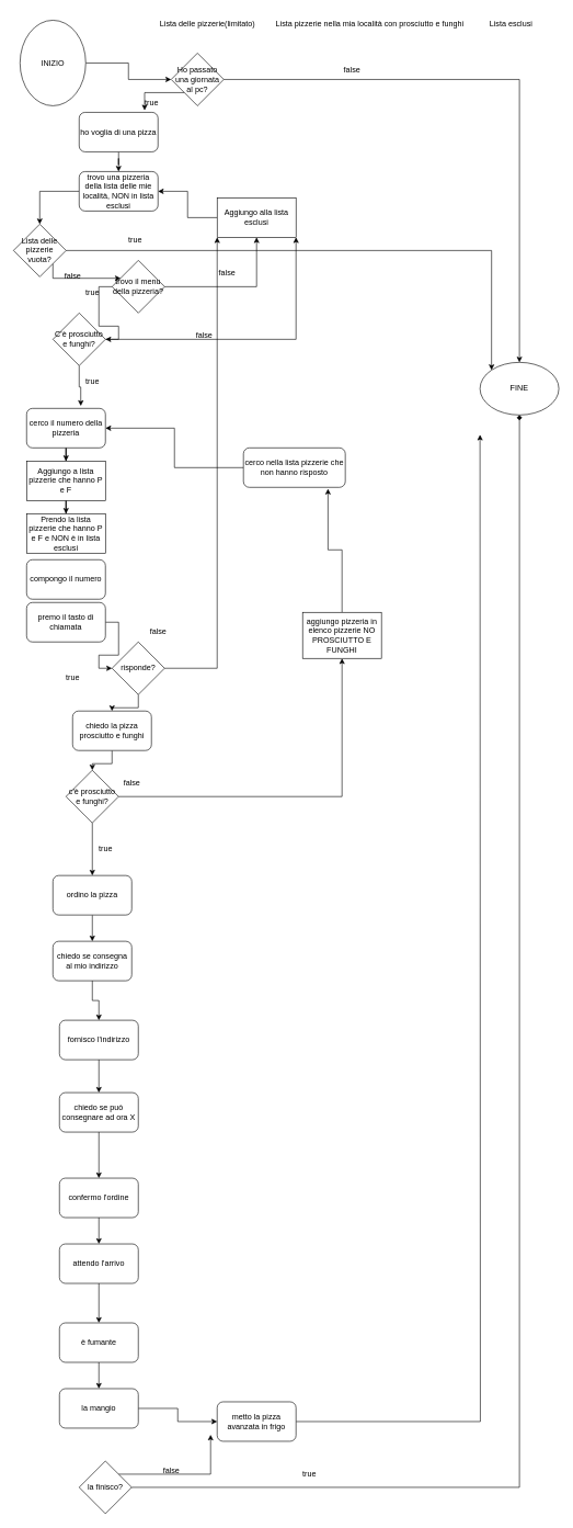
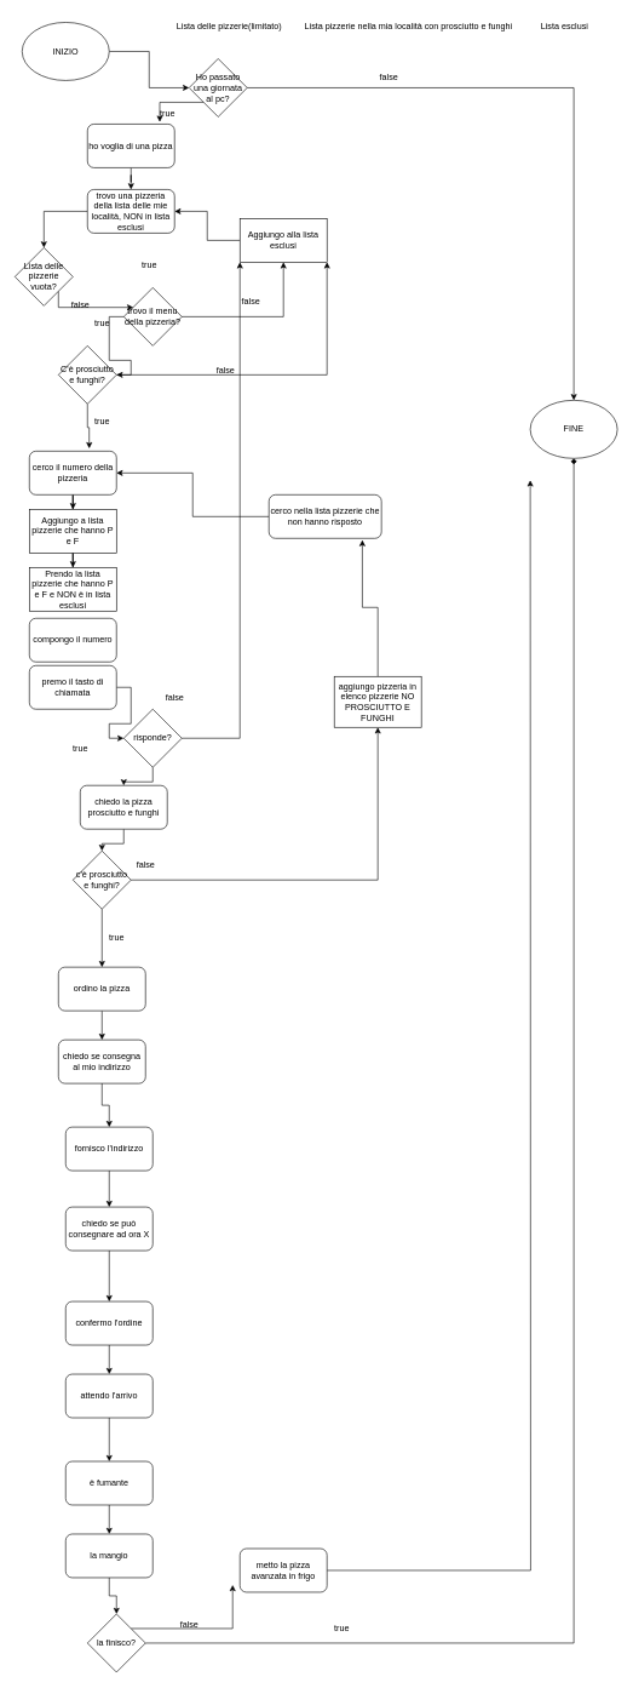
  <mxCell id="0" />
  <mxCell id="1" parent="0" />
  <mxCell id="2" style="edgeStyle=orthogonalEdgeStyle;rounded=0;orthogonalLoop=1;jettySize=auto;html=1;exitX=1;exitY=0.5;exitDx=0;exitDy=0;" parent="1" source="3" target="7" edge="1"><mxGeometry relative="1" as="geometry" /></mxCell>
- <mxCell id="3" value="INIZIO" style="ellipse;whiteSpace=wrap;html=1;" parent="1" vertex="1"><mxGeometry x="30" y="30" width="100" height="130" as="geometry" /></mxCell>
+ <mxCell id="3" value="INIZIO" style="ellipse;whiteSpace=wrap;html=1;" parent="1" vertex="1"><mxGeometry x="30" y="30" width="120" height="80" as="geometry" /></mxCell>
  <mxCell id="4" value="FINE" style="ellipse;whiteSpace=wrap;html=1;" parent="1" vertex="1"><mxGeometry x="730" y="550" width="120" height="80" as="geometry" /></mxCell>
  <mxCell id="5" style="edgeStyle=orthogonalEdgeStyle;rounded=0;orthogonalLoop=1;jettySize=auto;html=1;exitX=0;exitY=1;exitDx=0;exitDy=0;entryX=0.83;entryY=-0.05;entryDx=0;entryDy=0;entryPerimeter=0;" parent="1" source="7" target="9" edge="1"><mxGeometry relative="1" as="geometry"><mxPoint x="210" y="170" as="targetPoint" /></mxGeometry></mxCell>
  <mxCell id="6" style="edgeStyle=orthogonalEdgeStyle;rounded=0;orthogonalLoop=1;jettySize=auto;html=1;" parent="1" source="7" target="4" edge="1"><mxGeometry relative="1" as="geometry" /></mxCell>
  <mxCell id="7" value="Ho passato una giornata al pc?" style="rhombus;whiteSpace=wrap;html=1;" parent="1" vertex="1"><mxGeometry x="260" y="80" width="80" height="80" as="geometry" /></mxCell>
  <mxCell id="8" value="" style="edgeStyle=orthogonalEdgeStyle;rounded=0;orthogonalLoop=1;jettySize=auto;html=1;" parent="1" source="9" target="13" edge="1"><mxGeometry relative="1" as="geometry" /></mxCell>
  <mxCell id="9" value="ho voglia di una pizza" style="rounded=1;whiteSpace=wrap;html=1;" parent="1" vertex="1"><mxGeometry x="120" y="170" width="120" height="60" as="geometry" /></mxCell>
  <mxCell id="10" value="true" style="text;html=1;align=center;verticalAlign=middle;resizable=0;points=[];autosize=1;strokeColor=none;fillColor=none;" parent="1" vertex="1"><mxGeometry x="210" y="140" width="40" height="30" as="geometry" /></mxCell>
  <mxCell id="11" value="false" style="text;html=1;align=center;verticalAlign=middle;resizable=0;points=[];autosize=1;strokeColor=none;fillColor=none;" parent="1" vertex="1"><mxGeometry x="510" y="90" width="50" height="30" as="geometry" /></mxCell>
  <mxCell id="12" value="" style="edgeStyle=orthogonalEdgeStyle;rounded=0;orthogonalLoop=1;jettySize=auto;html=1;" parent="1" source="13" target="75" edge="1"><mxGeometry relative="1" as="geometry" /></mxCell>
  <mxCell id="13" value="trovo una pizzeria della lista delle mie località, NON in lista esclusi" style="rounded=1;whiteSpace=wrap;html=1;" parent="1" vertex="1"><mxGeometry x="120" y="260" width="120" height="60" as="geometry" /></mxCell>
  <mxCell id="14" value="" style="edgeStyle=orthogonalEdgeStyle;rounded=0;orthogonalLoop=1;jettySize=auto;html=1;" parent="1" source="15" target="70" edge="1"><mxGeometry relative="1" as="geometry" /></mxCell>
  <mxCell id="15" value="cerco il numero della pizzeria" style="rounded=1;whiteSpace=wrap;html=1;" parent="1" vertex="1"><mxGeometry x="40" y="620" width="120" height="60" as="geometry" /></mxCell>
  <mxCell id="16" value="compongo il numero" style="rounded=1;whiteSpace=wrap;html=1;" parent="1" vertex="1"><mxGeometry x="40" y="850" width="120" height="60" as="geometry" /></mxCell>
  <mxCell id="17" value="" style="edgeStyle=orthogonalEdgeStyle;rounded=0;orthogonalLoop=1;jettySize=auto;html=1;entryX=0;entryY=1;entryDx=0;entryDy=0;" parent="1" source="19" target="64" edge="1"><mxGeometry relative="1" as="geometry"><mxPoint x="320" y="840" as="targetPoint" /></mxGeometry></mxCell>
  <mxCell id="18" value="" style="edgeStyle=orthogonalEdgeStyle;rounded=0;orthogonalLoop=1;jettySize=auto;html=1;" parent="1" source="19" target="23" edge="1"><mxGeometry relative="1" as="geometry" /></mxCell>
  <mxCell id="19" value="risponde?" style="rhombus;whiteSpace=wrap;html=1;" parent="1" vertex="1"><mxGeometry x="170" y="975" width="80" height="80" as="geometry" /></mxCell>
  <mxCell id="20" value="" style="edgeStyle=orthogonalEdgeStyle;rounded=0;orthogonalLoop=1;jettySize=auto;html=1;" parent="1" source="21" target="19" edge="1"><mxGeometry relative="1" as="geometry" /></mxCell>
  <mxCell id="21" value="premo il tasto di chiamata" style="rounded=1;whiteSpace=wrap;html=1;" parent="1" vertex="1"><mxGeometry x="40" y="915" width="120" height="60" as="geometry" /></mxCell>
  <mxCell id="22" value="" style="edgeStyle=orthogonalEdgeStyle;rounded=0;orthogonalLoop=1;jettySize=auto;html=1;" parent="1" source="23" target="30" edge="1"><mxGeometry relative="1" as="geometry" /></mxCell>
  <mxCell id="23" value="chiedo la pizza prosciutto e funghi" style="rounded=1;whiteSpace=wrap;html=1;" parent="1" vertex="1"><mxGeometry x="110" y="1080" width="120" height="60" as="geometry" /></mxCell>
  <mxCell id="24" value="false" style="text;html=1;align=center;verticalAlign=middle;resizable=0;points=[];autosize=1;strokeColor=none;fillColor=none;" parent="1" vertex="1"><mxGeometry x="215" y="945" width="50" height="30" as="geometry" /></mxCell>
  <mxCell id="25" value="true" style="text;html=1;align=center;verticalAlign=middle;resizable=0;points=[];autosize=1;strokeColor=none;fillColor=none;" parent="1" vertex="1"><mxGeometry x="90" y="1015" width="40" height="30" as="geometry" /></mxCell>
  <mxCell id="26" style="edgeStyle=orthogonalEdgeStyle;rounded=0;orthogonalLoop=1;jettySize=auto;html=1;" parent="1" source="27" target="38" edge="1"><mxGeometry relative="1" as="geometry" /></mxCell>
  <mxCell id="27" value="ordino la pizza" style="rounded=1;whiteSpace=wrap;html=1;" parent="1" vertex="1"><mxGeometry x="80" y="1330" width="120" height="60" as="geometry" /></mxCell>
  <mxCell id="28" value="" style="edgeStyle=orthogonalEdgeStyle;rounded=0;orthogonalLoop=1;jettySize=auto;html=1;" parent="1" source="30" target="27" edge="1"><mxGeometry relative="1" as="geometry" /></mxCell>
  <mxCell id="29" style="edgeStyle=orthogonalEdgeStyle;rounded=0;orthogonalLoop=1;jettySize=auto;html=1;" parent="1" source="30" target="43" edge="1"><mxGeometry relative="1" as="geometry" /></mxCell>
  <mxCell id="30" value="c'è prosciutto e funghi?" style="rhombus;whiteSpace=wrap;html=1;" parent="1" vertex="1"><mxGeometry x="100" y="1170" width="80" height="80" as="geometry" /></mxCell>
  <mxCell id="31" value="false" style="text;html=1;align=center;verticalAlign=middle;resizable=0;points=[];autosize=1;strokeColor=none;fillColor=none;" parent="1" vertex="1"><mxGeometry x="175" y="1175" width="50" height="30" as="geometry" /></mxCell>
  <mxCell id="32" value="true" style="text;html=1;align=center;verticalAlign=middle;resizable=0;points=[];autosize=1;strokeColor=none;fillColor=none;" parent="1" vertex="1"><mxGeometry x="140" y="1275" width="40" height="30" as="geometry" /></mxCell>
  <mxCell id="33" value="Lista pizzerie nella mia località con prosciutto e funghi" style="text;html=1;align=center;verticalAlign=middle;resizable=0;points=[];autosize=1;strokeColor=none;fillColor=none;" parent="1" vertex="1"><mxGeometry x="407" y="20" width="310" height="30" as="geometry" /></mxCell>
  <mxCell id="34" value="Lista esclusi" style="text;html=1;align=center;verticalAlign=middle;resizable=0;points=[];autosize=1;strokeColor=none;fillColor=none;" parent="1" vertex="1"><mxGeometry x="732" y="20" width="90" height="30" as="geometry" /></mxCell>
  <mxCell id="35" style="edgeStyle=orthogonalEdgeStyle;rounded=0;orthogonalLoop=1;jettySize=auto;html=1;" parent="1" source="36" target="15" edge="1"><mxGeometry relative="1" as="geometry" /></mxCell>
  <mxCell id="36" value="cerco nella lista pizzerie che non hanno risposto" style="rounded=1;whiteSpace=wrap;html=1;" parent="1" vertex="1"><mxGeometry x="370" y="680" width="155" height="60" as="geometry" /></mxCell>
  <mxCell id="37" value="" style="edgeStyle=orthogonalEdgeStyle;rounded=0;orthogonalLoop=1;jettySize=auto;html=1;" parent="1" source="38" target="45" edge="1"><mxGeometry relative="1" as="geometry" /></mxCell>
  <mxCell id="38" value="chiedo se consegna al mio indirizzo" style="rounded=1;whiteSpace=wrap;html=1;" parent="1" vertex="1"><mxGeometry x="80" y="1430" width="120" height="60" as="geometry" /></mxCell>
  <mxCell id="39" style="edgeStyle=orthogonalEdgeStyle;rounded=0;orthogonalLoop=1;jettySize=auto;html=1;entryX=1;entryY=1;entryDx=0;entryDy=0;" parent="1" source="41" target="64" edge="1"><mxGeometry relative="1" as="geometry" /></mxCell>
  <mxCell id="40" style="edgeStyle=orthogonalEdgeStyle;rounded=0;orthogonalLoop=1;jettySize=auto;html=1;entryX=0.687;entryY=-0.063;entryDx=0;entryDy=0;entryPerimeter=0;" parent="1" source="41" target="15" edge="1"><mxGeometry relative="1" as="geometry"><mxPoint x="120" y="600" as="targetPoint" /></mxGeometry></mxCell>
  <mxCell id="41" value="C'è prosciutto e funghi?" style="rhombus;whiteSpace=wrap;html=1;" parent="1" vertex="1"><mxGeometry x="80" y="475" width="80" height="80" as="geometry" /></mxCell>
  <mxCell id="42" style="edgeStyle=orthogonalEdgeStyle;rounded=0;orthogonalLoop=1;jettySize=auto;html=1;entryX=0.83;entryY=1.037;entryDx=0;entryDy=0;entryPerimeter=0;" parent="1" source="43" target="36" edge="1"><mxGeometry relative="1" as="geometry" /></mxCell>
  <mxCell id="43" value="aggiungo pizzeria in elenco pizzerie NO PROSCIUTTO E FUNGHI" style="rounded=0;whiteSpace=wrap;html=1;" parent="1" vertex="1"><mxGeometry x="460" y="930" width="120" height="70" as="geometry" /></mxCell>
  <mxCell id="44" value="" style="edgeStyle=orthogonalEdgeStyle;rounded=0;orthogonalLoop=1;jettySize=auto;html=1;" parent="1" source="45" target="47" edge="1"><mxGeometry relative="1" as="geometry" /></mxCell>
  <mxCell id="45" value="fornisco l'indirizzo" style="rounded=1;whiteSpace=wrap;html=1;" parent="1" vertex="1"><mxGeometry x="90" y="1550" width="120" height="60" as="geometry" /></mxCell>
  <mxCell id="46" style="edgeStyle=orthogonalEdgeStyle;rounded=0;orthogonalLoop=1;jettySize=auto;html=1;entryX=0.5;entryY=0;entryDx=0;entryDy=0;" parent="1" source="47" target="49" edge="1"><mxGeometry relative="1" as="geometry" /></mxCell>
  <mxCell id="47" value="chiedo se può consegnare ad ora X" style="rounded=1;whiteSpace=wrap;html=1;" parent="1" vertex="1"><mxGeometry x="90" y="1660" width="120" height="60" as="geometry" /></mxCell>
  <mxCell id="48" style="edgeStyle=orthogonalEdgeStyle;rounded=0;orthogonalLoop=1;jettySize=auto;html=1;entryX=0.5;entryY=0;entryDx=0;entryDy=0;" parent="1" source="49" target="51" edge="1"><mxGeometry relative="1" as="geometry" /></mxCell>
  <mxCell id="49" value="confermo l'ordine" style="rounded=1;whiteSpace=wrap;html=1;" parent="1" vertex="1"><mxGeometry x="90" y="1790" width="120" height="60" as="geometry" /></mxCell>
  <mxCell id="50" value="" style="edgeStyle=orthogonalEdgeStyle;rounded=0;orthogonalLoop=1;jettySize=auto;html=1;" parent="1" source="51" target="53" edge="1"><mxGeometry relative="1" as="geometry" /></mxCell>
  <mxCell id="51" value="attendo l'arrivo" style="rounded=1;whiteSpace=wrap;html=1;" parent="1" vertex="1"><mxGeometry x="90" y="1890" width="120" height="60" as="geometry" /></mxCell>
  <mxCell id="52" value="" style="edgeStyle=orthogonalEdgeStyle;rounded=0;orthogonalLoop=1;jettySize=auto;html=1;" parent="1" source="53" target="55" edge="1"><mxGeometry relative="1" as="geometry" /></mxCell>
  <mxCell id="53" value="è fumante" style="rounded=1;whiteSpace=wrap;html=1;" parent="1" vertex="1"><mxGeometry x="90" y="2010" width="120" height="60" as="geometry" /></mxCell>
- <mxCell id="54" value="" style="edgeStyle=orthogonalEdgeStyle;rounded=0;orthogonalLoop=1;jettySize=auto;html=1;" parent="1" source="55" target="79" edge="1"><mxGeometry relative="1" as="geometry" /></mxCell>
+ <mxCell id="54" value="" style="edgeStyle=orthogonalEdgeStyle;rounded=0;orthogonalLoop=1;jettySize=auto;html=1;" parent="1" source="55" target="58" edge="1"><mxGeometry relative="1" as="geometry" /></mxCell>
  <mxCell id="55" value="la mangio" style="rounded=1;whiteSpace=wrap;html=1;" parent="1" vertex="1"><mxGeometry x="90" y="2110" width="120" height="60" as="geometry" /></mxCell>
  <mxCell id="56" style="edgeStyle=orthogonalEdgeStyle;rounded=0;orthogonalLoop=1;jettySize=auto;html=1;endArrow=diamond;" parent="1" source="58" target="4" edge="1"><mxGeometry relative="1" as="geometry" /></mxCell>
  <mxCell id="57" style="edgeStyle=orthogonalEdgeStyle;rounded=0;orthogonalLoop=1;jettySize=auto;html=1;" edge="1" parent="1" source="58"><mxGeometry relative="1" as="geometry"><mxPoint x="320" y="2180" as="targetPoint" /><Array as="points"><mxPoint x="320" y="2240" /></Array></mxGeometry></mxCell>
  <mxCell id="58" value="la finisco?" style="rhombus;whiteSpace=wrap;html=1;" parent="1" vertex="1"><mxGeometry x="120" y="2220" width="80" height="80" as="geometry" /></mxCell>
  <mxCell id="59" value="true" style="text;html=1;align=center;verticalAlign=middle;resizable=0;points=[];autosize=1;strokeColor=none;fillColor=none;" parent="1" vertex="1"><mxGeometry x="450" y="2225" width="40" height="30" as="geometry" /></mxCell>
  <mxCell id="60" style="edgeStyle=orthogonalEdgeStyle;rounded=0;orthogonalLoop=1;jettySize=auto;html=1;" parent="1" source="62" target="64" edge="1"><mxGeometry relative="1" as="geometry" /></mxCell>
  <mxCell id="61" value="" style="edgeStyle=orthogonalEdgeStyle;rounded=0;orthogonalLoop=1;jettySize=auto;html=1;" parent="1" source="62" target="41" edge="1"><mxGeometry relative="1" as="geometry" /></mxCell>
  <mxCell id="62" value="trovo il menu della pizzeria?" style="rhombus;whiteSpace=wrap;html=1;" parent="1" vertex="1"><mxGeometry x="170" y="395" width="80" height="80" as="geometry" /></mxCell>
  <mxCell id="63" style="edgeStyle=orthogonalEdgeStyle;rounded=0;orthogonalLoop=1;jettySize=auto;html=1;entryX=1;entryY=0.5;entryDx=0;entryDy=0;" parent="1" source="64" target="13" edge="1"><mxGeometry relative="1" as="geometry" /></mxCell>
  <mxCell id="64" value="Aggiungo alla lista esclusi" style="rounded=0;whiteSpace=wrap;html=1;" parent="1" vertex="1"><mxGeometry x="330" y="300" width="120" height="60" as="geometry" /></mxCell>
  <mxCell id="65" value="false" style="text;html=1;align=center;verticalAlign=middle;resizable=0;points=[];autosize=1;strokeColor=none;fillColor=none;" parent="1" vertex="1"><mxGeometry x="320" y="400" width="50" height="30" as="geometry" /></mxCell>
  <mxCell id="66" value="true" style="text;html=1;align=center;verticalAlign=middle;resizable=0;points=[];autosize=1;strokeColor=none;fillColor=none;" parent="1" vertex="1"><mxGeometry x="120" y="430" width="40" height="30" as="geometry" /></mxCell>
  <mxCell id="67" value="false" style="text;html=1;align=center;verticalAlign=middle;resizable=0;points=[];autosize=1;strokeColor=none;fillColor=none;" parent="1" vertex="1"><mxGeometry x="285" y="495" width="50" height="30" as="geometry" /></mxCell>
  <mxCell id="68" value="true" style="text;html=1;align=center;verticalAlign=middle;resizable=0;points=[];autosize=1;strokeColor=none;fillColor=none;" parent="1" vertex="1"><mxGeometry x="120" y="565" width="40" height="30" as="geometry" /></mxCell>
  <mxCell id="69" value="" style="edgeStyle=orthogonalEdgeStyle;rounded=0;orthogonalLoop=1;jettySize=auto;html=1;" parent="1" source="70" target="71" edge="1"><mxGeometry relative="1" as="geometry" /></mxCell>
  <mxCell id="70" value="Aggiungo a lista pizzerie che hanno P e F" style="rounded=0;whiteSpace=wrap;html=1;" parent="1" vertex="1"><mxGeometry x="40" y="700" width="120" height="60" as="geometry" /></mxCell>
  <mxCell id="71" value="Prendo la lista pizzerie che hanno P e F e NON è in lista esclusi" style="rounded=0;whiteSpace=wrap;html=1;" parent="1" vertex="1"><mxGeometry x="40" y="780" width="120" height="60" as="geometry" /></mxCell>
  <mxCell id="72" value="Lista delle pizzerie(limitato)" style="text;html=1;align=center;verticalAlign=middle;resizable=0;points=[];autosize=1;strokeColor=none;fillColor=none;" parent="1" vertex="1"><mxGeometry x="230" y="20" width="170" height="30" as="geometry" /></mxCell>
- <mxCell id="73" style="edgeStyle=orthogonalEdgeStyle;rounded=0;orthogonalLoop=1;jettySize=auto;html=1;entryX=0;entryY=0;entryDx=0;entryDy=0;" parent="1" source="75" target="4" edge="1"><mxGeometry relative="1" as="geometry" /></mxCell>
  <mxCell id="74" style="edgeStyle=orthogonalEdgeStyle;rounded=0;orthogonalLoop=1;jettySize=auto;html=1;entryX=0.165;entryY=0.34;entryDx=0;entryDy=0;entryPerimeter=0;" parent="1" source="75" target="62" edge="1"><mxGeometry relative="1" as="geometry"><Array as="points"><mxPoint x="80" y="422" /></Array></mxGeometry></mxCell>
  <mxCell id="75" value="Lista delle pizzerie vuota?" style="rhombus;whiteSpace=wrap;html=1;" parent="1" vertex="1"><mxGeometry x="20" y="340" width="80" height="80" as="geometry" /></mxCell>
  <mxCell id="76" value="true" style="text;html=1;align=center;verticalAlign=middle;resizable=0;points=[];autosize=1;strokeColor=none;fillColor=none;" parent="1" vertex="1"><mxGeometry x="185" y="350" width="40" height="30" as="geometry" /></mxCell>
  <mxCell id="77" value="false" style="text;html=1;align=center;verticalAlign=middle;resizable=0;points=[];autosize=1;strokeColor=none;fillColor=none;" parent="1" vertex="1"><mxGeometry x="85" y="405" width="50" height="30" as="geometry" /></mxCell>
  <mxCell id="78" style="edgeStyle=orthogonalEdgeStyle;rounded=0;orthogonalLoop=1;jettySize=auto;html=1;" edge="1" parent="1" source="79"><mxGeometry relative="1" as="geometry"><mxPoint x="730" y="660" as="targetPoint" /></mxGeometry></mxCell>
  <mxCell id="79" value="metto la pizza avanzata in frigo" style="rounded=1;whiteSpace=wrap;html=1;" vertex="1" parent="1"><mxGeometry x="330" y="2130" width="120" height="60" as="geometry" /></mxCell>
  <mxCell id="80" value="false" style="text;html=1;align=center;verticalAlign=middle;resizable=0;points=[];autosize=1;strokeColor=none;fillColor=none;" vertex="1" parent="1"><mxGeometry x="235" y="2220" width="50" height="30" as="geometry" /></mxCell>
